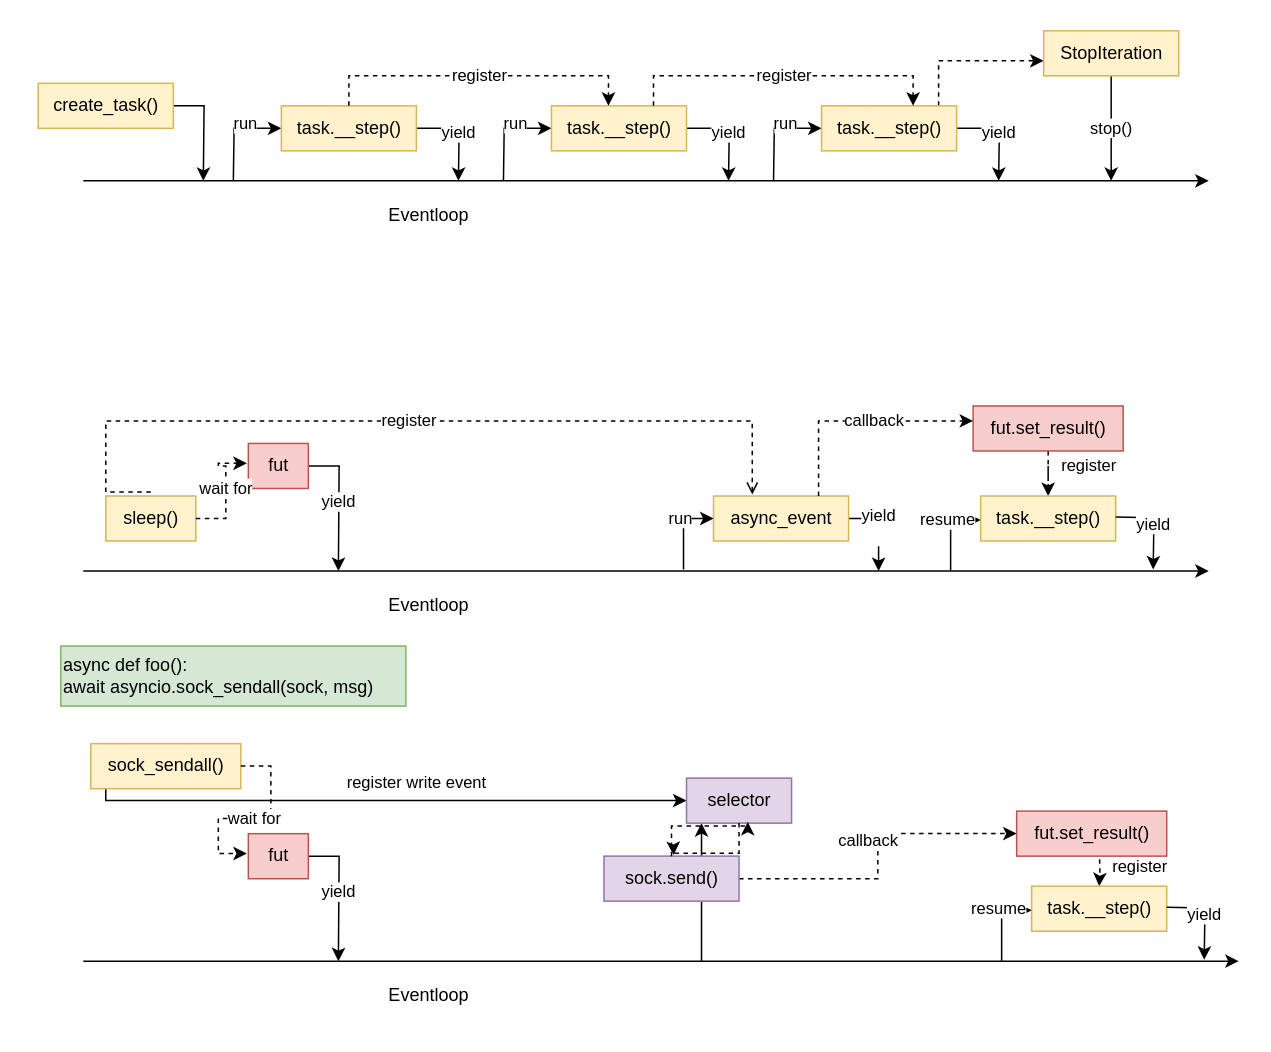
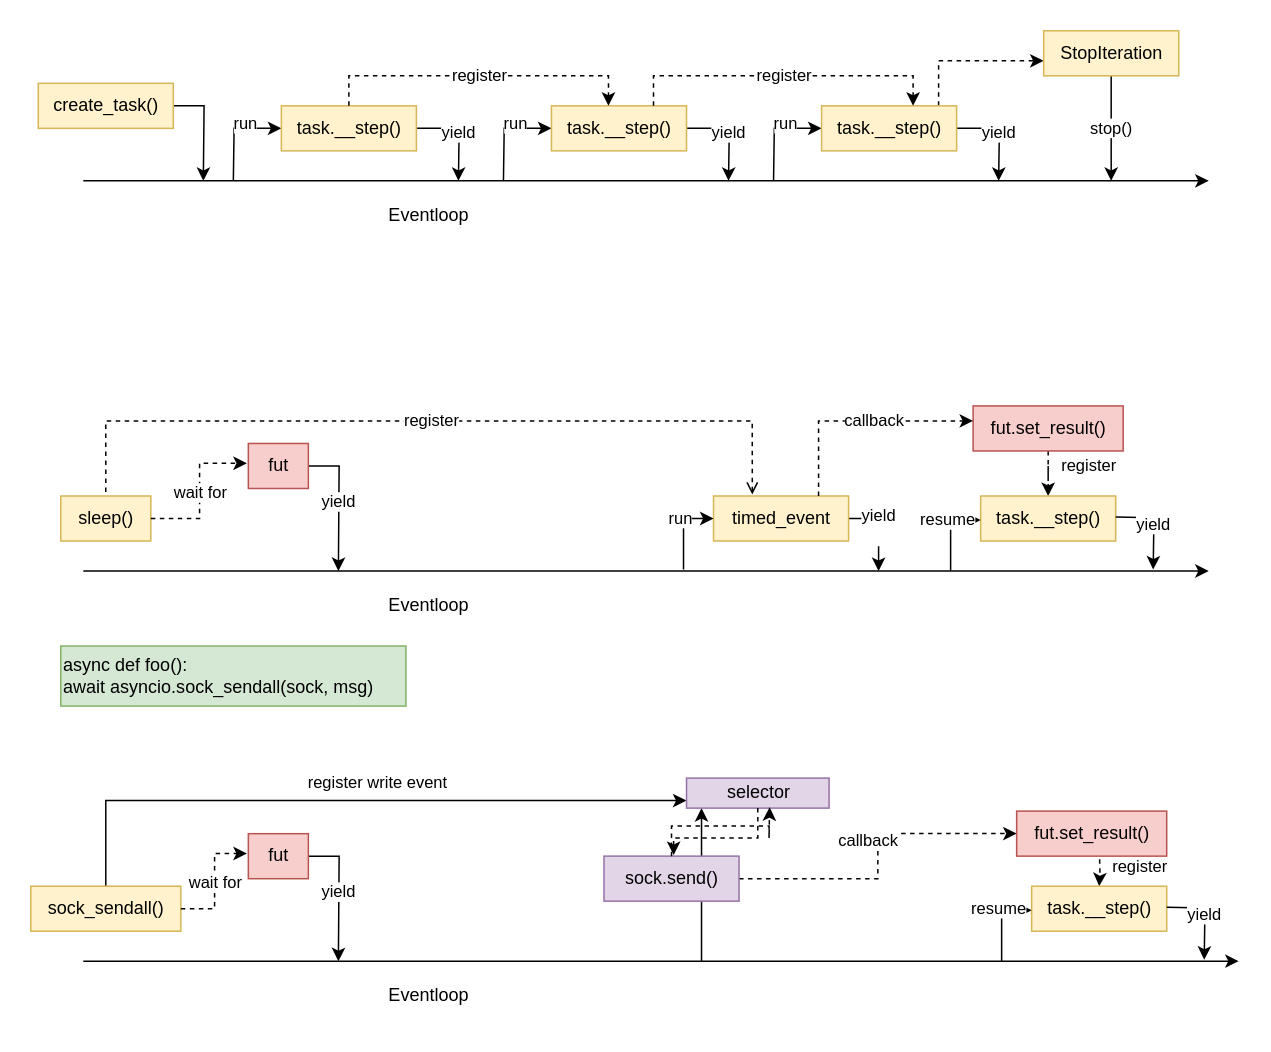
  <mxCell id="0" />
  <mxCell id="1" parent="0" />
  <mxCell id="2" value="" style="endArrow=classic;html=1;rounded=0;" edge="1" parent="1"><mxGeometry width="50" height="50" relative="1" as="geometry"><mxPoint x="55" y="120" as="sourcePoint" /><mxPoint x="805" y="120" as="targetPoint" /></mxGeometry></mxCell>
  <mxCell id="3" value="Eventloop" style="text;html=1;align=center;verticalAlign=middle;resizable=0;points=[];autosize=1;strokeColor=none;fillColor=none;" vertex="1" parent="1"><mxGeometry x="245" y="128" width="80" height="30" as="geometry" /></mxCell>
  <mxCell id="4" style="edgeStyle=orthogonalEdgeStyle;rounded=0;orthogonalLoop=1;jettySize=auto;html=1;" edge="1" parent="1" source="5"><mxGeometry relative="1" as="geometry"><mxPoint x="135" y="120" as="targetPoint" /></mxGeometry></mxCell>
  <mxCell id="5" value="create_task()" style="text;html=1;align=center;verticalAlign=middle;resizable=0;points=[];autosize=1;strokeColor=#d6b656;fillColor=#fff2cc;rounded=0;" vertex="1" parent="1"><mxGeometry x="25" y="55" width="90" height="30" as="geometry" /></mxCell>
  <mxCell id="6" style="edgeStyle=orthogonalEdgeStyle;rounded=0;orthogonalLoop=1;jettySize=auto;html=1;startArrow=classic;startFill=1;endArrow=none;endFill=0;" edge="1" parent="1" source="9"><mxGeometry relative="1" as="geometry"><mxPoint x="155" y="120" as="targetPoint" /></mxGeometry></mxCell>
  <mxCell id="7" value="run" style="edgeLabel;html=1;align=center;verticalAlign=middle;resizable=0;points=[];" vertex="1" connectable="0" parent="6"><mxGeometry x="-0.262" y="-3" relative="1" as="geometry"><mxPoint y="-1" as="offset" /></mxGeometry></mxCell>
  <mxCell id="8" value="yield" style="edgeStyle=orthogonalEdgeStyle;rounded=0;orthogonalLoop=1;jettySize=auto;html=1;" edge="1" parent="1" source="9"><mxGeometry relative="1" as="geometry"><mxPoint x="305" y="120" as="targetPoint" /></mxGeometry></mxCell>
  <mxCell id="9" value="task.__step()" style="text;html=1;align=center;verticalAlign=middle;resizable=0;points=[];autosize=1;strokeColor=#d6b656;fillColor=#fff2cc;" vertex="1" parent="1"><mxGeometry x="187" y="70" width="90" height="30" as="geometry" /></mxCell>
  <mxCell id="10" style="edgeStyle=orthogonalEdgeStyle;rounded=0;orthogonalLoop=1;jettySize=auto;html=1;startArrow=classic;startFill=1;endArrow=none;endFill=0;" edge="1" parent="1" source="13"><mxGeometry relative="1" as="geometry"><mxPoint x="335" y="120" as="targetPoint" /></mxGeometry></mxCell>
  <mxCell id="11" value="run" style="edgeLabel;html=1;align=center;verticalAlign=middle;resizable=0;points=[];" vertex="1" connectable="0" parent="10"><mxGeometry x="-0.262" y="-3" relative="1" as="geometry"><mxPoint y="-1" as="offset" /></mxGeometry></mxCell>
  <mxCell id="12" value="yield" style="edgeStyle=orthogonalEdgeStyle;rounded=0;orthogonalLoop=1;jettySize=auto;html=1;" edge="1" parent="1" source="13"><mxGeometry relative="1" as="geometry"><mxPoint x="485" y="120" as="targetPoint" /></mxGeometry></mxCell>
  <mxCell id="13" value="task.__step()" style="text;html=1;align=center;verticalAlign=middle;resizable=0;points=[];autosize=1;strokeColor=#d6b656;fillColor=#fff2cc;" vertex="1" parent="1"><mxGeometry x="367" y="70" width="90" height="30" as="geometry" /></mxCell>
  <mxCell id="14" value="register" style="edgeStyle=orthogonalEdgeStyle;rounded=0;orthogonalLoop=1;jettySize=auto;html=1;entryX=0.422;entryY=0;entryDx=0;entryDy=0;entryPerimeter=0;dashed=1;" edge="1" parent="1" source="9" target="13"><mxGeometry relative="1" as="geometry"><Array as="points"><mxPoint x="232" y="50" /><mxPoint x="405" y="50" /></Array></mxGeometry></mxCell>
  <mxCell id="15" style="edgeStyle=orthogonalEdgeStyle;rounded=0;orthogonalLoop=1;jettySize=auto;html=1;startArrow=classic;startFill=1;endArrow=none;endFill=0;" edge="1" parent="1" source="19"><mxGeometry relative="1" as="geometry"><mxPoint x="515" y="120" as="targetPoint" /></mxGeometry></mxCell>
  <mxCell id="16" value="run" style="edgeLabel;html=1;align=center;verticalAlign=middle;resizable=0;points=[];" vertex="1" connectable="0" parent="15"><mxGeometry x="-0.262" y="-3" relative="1" as="geometry"><mxPoint y="-1" as="offset" /></mxGeometry></mxCell>
  <mxCell id="17" value="yield" style="edgeStyle=orthogonalEdgeStyle;rounded=0;orthogonalLoop=1;jettySize=auto;html=1;" edge="1" parent="1" source="19"><mxGeometry relative="1" as="geometry"><mxPoint x="665" y="120" as="targetPoint" /></mxGeometry></mxCell>
  <mxCell id="18" style="edgeStyle=orthogonalEdgeStyle;rounded=0;orthogonalLoop=1;jettySize=auto;html=1;dashed=1;" edge="1" parent="1" source="19"><mxGeometry relative="1" as="geometry"><mxPoint x="695" y="40" as="targetPoint" /><Array as="points"><mxPoint x="625" y="40" /></Array></mxGeometry></mxCell>
  <mxCell id="19" value="task.__step()" style="text;html=1;align=center;verticalAlign=middle;resizable=0;points=[];autosize=1;strokeColor=#d6b656;fillColor=#fff2cc;" vertex="1" parent="1"><mxGeometry x="547" y="70" width="90" height="30" as="geometry" /></mxCell>
  <mxCell id="20" value="register" style="edgeStyle=orthogonalEdgeStyle;rounded=0;orthogonalLoop=1;jettySize=auto;html=1;entryX=0.422;entryY=0;entryDx=0;entryDy=0;entryPerimeter=0;dashed=1;" edge="1" parent="1"><mxGeometry relative="1" as="geometry"><mxPoint x="435" y="70" as="sourcePoint" /><mxPoint x="608" y="70" as="targetPoint" /><Array as="points"><mxPoint x="435" y="50" /><mxPoint x="608" y="50" /></Array></mxGeometry></mxCell>
  <mxCell id="21" value="stop()" style="edgeStyle=orthogonalEdgeStyle;rounded=0;orthogonalLoop=1;jettySize=auto;html=1;" edge="1" parent="1" source="22"><mxGeometry relative="1" as="geometry"><mxPoint x="740" y="120" as="targetPoint" /></mxGeometry></mxCell>
  <mxCell id="22" value="StopIteration" style="text;html=1;align=center;verticalAlign=middle;resizable=0;points=[];autosize=1;strokeColor=#d6b656;fillColor=#fff2cc;" vertex="1" parent="1"><mxGeometry x="695" y="20" width="90" height="30" as="geometry" /></mxCell>
  <mxCell id="23" value="" style="endArrow=classic;html=1;rounded=0;" edge="1" parent="1"><mxGeometry width="50" height="50" relative="1" as="geometry"><mxPoint x="55" y="380" as="sourcePoint" /><mxPoint x="805" y="380" as="targetPoint" /></mxGeometry></mxCell>
  <mxCell id="24" value="Eventloop" style="text;html=1;align=center;verticalAlign=middle;resizable=0;points=[];autosize=1;strokeColor=none;fillColor=none;" vertex="1" parent="1"><mxGeometry x="245" y="388" width="80" height="30" as="geometry" /></mxCell>
- <mxCell id="25" value="sleep()" style="text;html=1;align=center;verticalAlign=middle;resizable=0;points=[];autosize=1;strokeColor=#d6b656;fillColor=#fff2cc;rounded=0;" vertex="1" parent="1"><mxGeometry x="70" y="330" width="60" height="30" as="geometry" /></mxCell>
+ <mxCell id="25" value="sleep()" style="text;html=1;align=center;verticalAlign=middle;resizable=0;points=[];autosize=1;strokeColor=#d6b656;fillColor=#fff2cc;rounded=0;" vertex="1" parent="1"><mxGeometry x="40" y="330" width="60" height="30" as="geometry" /></mxCell>
  <mxCell id="26" value="register" style="edgeStyle=orthogonalEdgeStyle;rounded=0;orthogonalLoop=1;jettySize=auto;html=1;dashed=1;exitX=0.5;exitY=-0.087;exitDx=0;exitDy=0;exitPerimeter=0;entryX=0.287;entryY=-0.033;entryDx=0;entryDy=0;entryPerimeter=0;endArrow=open;" edge="1" parent="1" source="25" target="28"><mxGeometry relative="1" as="geometry"><Array as="points"><mxPoint x="70" y="280" /><mxPoint x="501" y="280" /></Array><mxPoint x="70" y="300" as="sourcePoint" /><mxPoint x="500" y="300" as="targetPoint" /></mxGeometry></mxCell>
  <mxCell id="27" value="yield&lt;div&gt;&lt;br&gt;&lt;/div&gt;" style="edgeStyle=orthogonalEdgeStyle;rounded=0;orthogonalLoop=1;jettySize=auto;html=1;" edge="1" parent="1" source="28"><mxGeometry x="-0.091" relative="1" as="geometry"><mxPoint x="585" y="380" as="targetPoint" /><Array as="points"><mxPoint x="585" y="345" /><mxPoint x="585" y="380" /></Array><mxPoint as="offset" /></mxGeometry></mxCell>
- <mxCell id="28" value="async_event" style="text;html=1;align=center;verticalAlign=middle;resizable=0;points=[];autosize=1;strokeColor=#d6b656;fillColor=#fff2cc;" vertex="1" parent="1"><mxGeometry x="475" y="330" width="90" height="30" as="geometry" /></mxCell>
+ <mxCell id="28" value="timed_event" style="text;html=1;align=center;verticalAlign=middle;resizable=0;points=[];autosize=1;strokeColor=#d6b656;fillColor=#fff2cc;" vertex="1" parent="1"><mxGeometry x="475" y="330" width="90" height="30" as="geometry" /></mxCell>
  <mxCell id="29" style="edgeStyle=orthogonalEdgeStyle;rounded=0;orthogonalLoop=1;jettySize=auto;html=1;startArrow=classic;startFill=1;endArrow=none;endFill=0;" edge="1" parent="1"><mxGeometry relative="1" as="geometry"><mxPoint x="455" y="379" as="targetPoint" /><mxPoint x="475" y="345" as="sourcePoint" /></mxGeometry></mxCell>
  <mxCell id="30" value="run" style="edgeLabel;html=1;align=center;verticalAlign=middle;resizable=0;points=[];" vertex="1" connectable="0" parent="29"><mxGeometry x="-0.262" y="-3" relative="1" as="geometry"><mxPoint y="-1" as="offset" /></mxGeometry></mxCell>
  <mxCell id="31" value="register" style="edgeStyle=orthogonalEdgeStyle;rounded=0;orthogonalLoop=1;jettySize=auto;html=1;dashed=1;" edge="1" parent="1" source="32" target="33"><mxGeometry x="0.201" y="27" relative="1" as="geometry"><mxPoint as="offset" /></mxGeometry></mxCell>
  <mxCell id="32" value="fut.set_result()" style="text;html=1;align=center;verticalAlign=middle;resizable=0;points=[];autosize=1;strokeColor=#b85450;fillColor=#f8cecc;" vertex="1" parent="1"><mxGeometry x="648" y="270" width="100" height="30" as="geometry" /></mxCell>
  <mxCell id="33" value="task.__step()" style="text;html=1;align=center;verticalAlign=middle;resizable=0;points=[];autosize=1;strokeColor=#d6b656;fillColor=#fff2cc;" vertex="1" parent="1"><mxGeometry x="653" y="330" width="90" height="30" as="geometry" /></mxCell>
  <mxCell id="34" style="edgeStyle=orthogonalEdgeStyle;rounded=0;orthogonalLoop=1;jettySize=auto;html=1;entryX=0;entryY=0.333;entryDx=0;entryDy=0;entryPerimeter=0;dashed=1;" edge="1" parent="1" source="28" target="32"><mxGeometry relative="1" as="geometry"><Array as="points"><mxPoint x="545" y="280" /></Array></mxGeometry></mxCell>
  <mxCell id="35" value="callback" style="edgeLabel;html=1;align=center;verticalAlign=middle;resizable=0;points=[];" vertex="1" connectable="0" parent="34"><mxGeometry x="0.143" relative="1" as="geometry"><mxPoint as="offset" /></mxGeometry></mxCell>
  <mxCell id="36" style="edgeStyle=orthogonalEdgeStyle;rounded=0;orthogonalLoop=1;jettySize=auto;html=1;startArrow=classic;startFill=1;endArrow=none;endFill=0;" edge="1" parent="1"><mxGeometry relative="1" as="geometry"><mxPoint x="633" y="380" as="targetPoint" /><mxPoint x="653" y="346" as="sourcePoint" /></mxGeometry></mxCell>
  <mxCell id="37" value="resume" style="edgeLabel;html=1;align=center;verticalAlign=middle;resizable=0;points=[];" vertex="1" connectable="0" parent="36"><mxGeometry x="-0.262" y="-3" relative="1" as="geometry"><mxPoint y="-1" as="offset" /></mxGeometry></mxCell>
  <mxCell id="38" value="yield" style="edgeStyle=orthogonalEdgeStyle;rounded=0;orthogonalLoop=1;jettySize=auto;html=1;" edge="1" parent="1"><mxGeometry relative="1" as="geometry"><mxPoint x="768" y="379" as="targetPoint" /><mxPoint x="743" y="344" as="sourcePoint" /></mxGeometry></mxCell>
  <mxCell id="39" value="yield" style="edgeStyle=orthogonalEdgeStyle;rounded=0;orthogonalLoop=1;jettySize=auto;html=1;" edge="1" parent="1" source="40"><mxGeometry relative="1" as="geometry"><mxPoint x="225" y="380" as="targetPoint" /></mxGeometry></mxCell>
  <mxCell id="40" value="fut" style="text;html=1;align=center;verticalAlign=middle;resizable=0;points=[];autosize=1;strokeColor=#b85450;fillColor=#f8cecc;" vertex="1" parent="1"><mxGeometry x="165" y="295" width="40" height="30" as="geometry" /></mxCell>
  <mxCell id="41" value="wait for" style="edgeStyle=orthogonalEdgeStyle;rounded=0;orthogonalLoop=1;jettySize=auto;html=1;entryX=-0.025;entryY=0.44;entryDx=0;entryDy=0;entryPerimeter=0;dashed=1;" edge="1" parent="1" source="25" target="40"><mxGeometry relative="1" as="geometry" /></mxCell>
  <mxCell id="42" value="async def foo():&lt;div&gt;await asyncio.sock_sendall(sock, msg)&lt;/div&gt;" style="text;html=1;align=left;verticalAlign=middle;resizable=0;points=[];autosize=1;strokeColor=#82b366;fillColor=#d5e8d4;" vertex="1" parent="1"><mxGeometry x="40" y="430" width="230" height="40" as="geometry" /></mxCell>
  <mxCell id="43" value="" style="endArrow=classic;html=1;rounded=0;" edge="1" parent="1"><mxGeometry width="50" height="50" relative="1" as="geometry"><mxPoint x="55" y="640.04" as="sourcePoint" /><mxPoint x="825" y="640" as="targetPoint" /></mxGeometry></mxCell>
  <mxCell id="44" value="Eventloop" style="text;html=1;align=center;verticalAlign=middle;resizable=0;points=[];autosize=1;strokeColor=none;fillColor=none;" vertex="1" parent="1"><mxGeometry x="245" y="648.04" width="80" height="30" as="geometry" /></mxCell>
  <mxCell id="45" style="edgeStyle=orthogonalEdgeStyle;rounded=0;orthogonalLoop=1;jettySize=auto;html=1;dashed=0;" edge="1" parent="1" source="47" target="57"><mxGeometry relative="1" as="geometry"><Array as="points"><mxPoint x="70" y="533" /></Array></mxGeometry></mxCell>
  <mxCell id="46" value="register write event" style="edgeLabel;html=1;align=center;verticalAlign=middle;resizable=0;points=[];" vertex="1" connectable="0" parent="45"><mxGeometry x="-0.032" y="-1" relative="1" as="geometry"><mxPoint x="23" y="-14" as="offset" /></mxGeometry></mxCell>
- <mxCell id="47" value="sock_sendall()" style="text;html=1;align=center;verticalAlign=middle;resizable=0;points=[];autosize=1;strokeColor=#d6b656;fillColor=#fff2cc;rounded=0;" vertex="1" parent="1"><mxGeometry x="60" y="495.04" width="100" height="30" as="geometry" /></mxCell>
+ <mxCell id="47" value="sock_sendall()" style="text;html=1;align=center;verticalAlign=middle;resizable=0;points=[];autosize=1;strokeColor=#d6b656;fillColor=#fff2cc;rounded=0;" vertex="1" parent="1"><mxGeometry x="20" y="590.04" width="100" height="30" as="geometry" /></mxCell>
  <mxCell id="48" value="register" style="edgeStyle=orthogonalEdgeStyle;rounded=0;orthogonalLoop=1;jettySize=auto;html=1;dashed=1;" edge="1" parent="1" target="49"><mxGeometry x="0.201" y="27" relative="1" as="geometry"><mxPoint x="732" y="560.04" as="sourcePoint" /><mxPoint as="offset" /></mxGeometry></mxCell>
  <mxCell id="49" value="task.__step()" style="text;html=1;align=center;verticalAlign=middle;resizable=0;points=[];autosize=1;strokeColor=#d6b656;fillColor=#fff2cc;" vertex="1" parent="1"><mxGeometry x="687" y="590.04" width="90" height="30" as="geometry" /></mxCell>
  <mxCell id="50" style="edgeStyle=orthogonalEdgeStyle;rounded=0;orthogonalLoop=1;jettySize=auto;html=1;startArrow=classic;startFill=1;endArrow=none;endFill=0;" edge="1" parent="1"><mxGeometry relative="1" as="geometry"><mxPoint x="667" y="640.04" as="targetPoint" /><mxPoint x="687" y="606.04" as="sourcePoint" /></mxGeometry></mxCell>
  <mxCell id="51" value="resume" style="edgeLabel;html=1;align=center;verticalAlign=middle;resizable=0;points=[];" vertex="1" connectable="0" parent="50"><mxGeometry x="-0.262" y="-3" relative="1" as="geometry"><mxPoint y="-1" as="offset" /></mxGeometry></mxCell>
  <mxCell id="52" value="yield" style="edgeStyle=orthogonalEdgeStyle;rounded=0;orthogonalLoop=1;jettySize=auto;html=1;" edge="1" parent="1"><mxGeometry relative="1" as="geometry"><mxPoint x="802" y="639.04" as="targetPoint" /><mxPoint x="777" y="604.04" as="sourcePoint" /></mxGeometry></mxCell>
  <mxCell id="53" value="yield" style="edgeStyle=orthogonalEdgeStyle;rounded=0;orthogonalLoop=1;jettySize=auto;html=1;" edge="1" parent="1" source="54"><mxGeometry relative="1" as="geometry"><mxPoint x="225" y="640.04" as="targetPoint" /></mxGeometry></mxCell>
  <mxCell id="54" value="fut" style="text;html=1;align=center;verticalAlign=middle;resizable=0;points=[];autosize=1;strokeColor=#b85450;fillColor=#f8cecc;" vertex="1" parent="1"><mxGeometry x="165" y="555.04" width="40" height="30" as="geometry" /></mxCell>
  <mxCell id="55" value="wait for" style="edgeStyle=orthogonalEdgeStyle;rounded=0;orthogonalLoop=1;jettySize=auto;html=1;entryX=-0.025;entryY=0.44;entryDx=0;entryDy=0;entryPerimeter=0;dashed=1;" edge="1" parent="1" source="47" target="54"><mxGeometry relative="1" as="geometry" /></mxCell>
  <mxCell id="56" value="select" style="edgeStyle=orthogonalEdgeStyle;rounded=0;orthogonalLoop=1;jettySize=auto;html=1;startArrow=classic;startFill=1;endArrow=none;endFill=0;" edge="1" parent="1" source="57"><mxGeometry relative="1" as="geometry"><mxPoint x="467" y="640" as="targetPoint" /><Array as="points"><mxPoint x="467" y="570" /><mxPoint x="467" y="570" /></Array></mxGeometry></mxCell>
- <mxCell id="57" value="selector" style="text;html=1;align=center;verticalAlign=middle;resizable=0;points=[];autosize=1;strokeColor=#9673a6;fillColor=#e1d5e7;" vertex="1" parent="1"><mxGeometry x="457" y="518" width="70" height="30" as="geometry" /></mxCell>
+ <mxCell id="57" value="selector" style="text;html=1;align=center;verticalAlign=middle;resizable=0;points=[];autosize=1;strokeColor=#9673a6;fillColor=#e1d5e7;" vertex="1" parent="1"><mxGeometry x="457" y="518" width="95" height="20" as="geometry" /></mxCell>
  <mxCell id="58" value="callback" style="edgeStyle=orthogonalEdgeStyle;rounded=0;orthogonalLoop=1;jettySize=auto;html=1;dashed=1;" edge="1" parent="1" source="59" target="62"><mxGeometry x="-0.2" y="25" relative="1" as="geometry"><mxPoint as="offset" /></mxGeometry></mxCell>
  <mxCell id="59" value="sock.send()" style="text;html=1;align=center;verticalAlign=middle;resizable=0;points=[];autosize=1;strokeColor=#9673a6;fillColor=#e1d5e7;" vertex="1" parent="1"><mxGeometry x="402" y="570" width="90" height="30" as="geometry" /></mxCell>
  <mxCell id="60" style="edgeStyle=orthogonalEdgeStyle;rounded=0;orthogonalLoop=1;jettySize=auto;html=1;entryX=0.516;entryY=-0.023;entryDx=0;entryDy=0;entryPerimeter=0;dashed=1;" edge="1" parent="1" source="57" target="59"><mxGeometry relative="1" as="geometry" /></mxCell>
  <mxCell id="61" style="edgeStyle=orthogonalEdgeStyle;rounded=0;orthogonalLoop=1;jettySize=auto;html=1;entryX=0.583;entryY=0.971;entryDx=0;entryDy=0;entryPerimeter=0;dashed=1;" edge="1" parent="1" source="59" target="57"><mxGeometry relative="1" as="geometry" /></mxCell>
  <mxCell id="62" value="fut.set_result()" style="text;html=1;align=center;verticalAlign=middle;resizable=0;points=[];autosize=1;strokeColor=#b85450;fillColor=#f8cecc;" vertex="1" parent="1"><mxGeometry x="677" y="540" width="100" height="30" as="geometry" /></mxCell>
